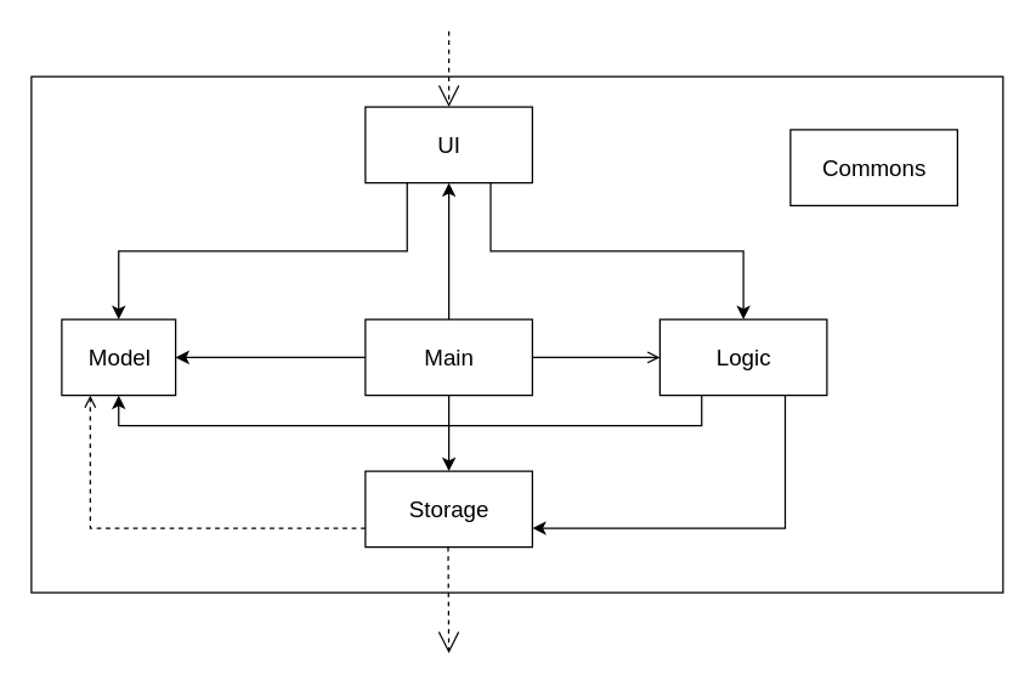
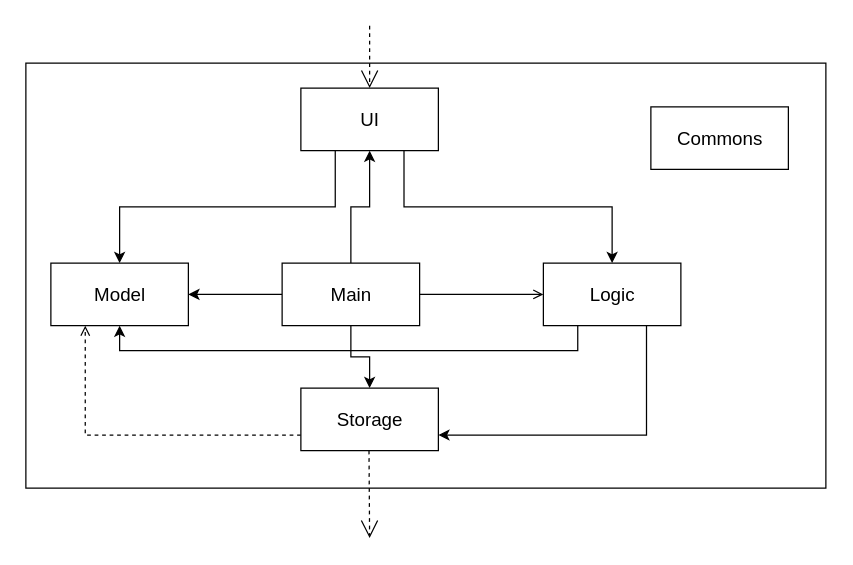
  <mxCell id="0" />
  <mxCell id="1" parent="0" />
  <mxCell id="2" value="" style="rounded=0;whiteSpace=wrap;html=1;fillColor=none;flipH=1;flipV=1;" parent="1" vertex="1"><mxGeometry y="50" width="640" height="340" as="geometry" x="20" /></mxCell>
  <mxCell id="3" style="edgeStyle=orthogonalEdgeStyle;rounded=0;orthogonalLoop=1;jettySize=auto;html=1;fontSize=15;exitX=0.25;exitY=1;exitDx=0;exitDy=0;" parent="1" source="5" target="9" edge="1"><mxGeometry relative="1" as="geometry" /></mxCell>
  <mxCell id="4" style="edgeStyle=orthogonalEdgeStyle;rounded=0;orthogonalLoop=1;jettySize=auto;html=1;entryX=0.5;entryY=0;entryDx=0;entryDy=0;fontSize=15;exitX=0.75;exitY=1;exitDx=0;exitDy=0;" parent="1" source="5" target="8" edge="1"><mxGeometry relative="1" as="geometry" /></mxCell>
  <mxCell id="5" value="&lt;font style=&quot;font-size: 15px;&quot;&gt;UI&lt;/font&gt;" style="html=1;" parent="1" vertex="1"><mxGeometry x="240" y="70" width="110" height="50" as="geometry" /></mxCell>
  <mxCell id="6" style="edgeStyle=orthogonalEdgeStyle;rounded=0;orthogonalLoop=1;jettySize=auto;html=1;entryX=1;entryY=0.75;entryDx=0;entryDy=0;fontSize=15;exitX=0.75;exitY=1;exitDx=0;exitDy=0;" parent="1" source="8" target="12" edge="1"><mxGeometry relative="1" as="geometry" /></mxCell>
  <mxCell id="7" style="edgeStyle=orthogonalEdgeStyle;rounded=0;orthogonalLoop=1;jettySize=auto;html=1;entryX=0.5;entryY=1;entryDx=0;entryDy=0;fontSize=15;exitX=0.25;exitY=1;exitDx=0;exitDy=0;" parent="1" source="8" target="9" edge="1"><mxGeometry relative="1" as="geometry" /></mxCell>
  <mxCell id="8" value="Logic" style="html=1;fontSize=15;" parent="1" vertex="1"><mxGeometry x="434" y="210" width="110" height="50" as="geometry" /></mxCell>
- <mxCell id="9" value="Model" style="html=1;fontSize=15;" parent="1" vertex="1"><mxGeometry x="40" y="210" width="75" height="50" as="geometry" /></mxCell>
+ <mxCell id="9" value="Model" style="html=1;fontSize=15;" parent="1" vertex="1"><mxGeometry x="40" y="210" width="110" height="50" as="geometry" /></mxCell>
  <mxCell id="10" value="Commons" style="html=1;fontSize=15;" parent="1" vertex="1"><mxGeometry x="520" y="85" width="110" height="50" as="geometry" /></mxCell>
  <mxCell id="11" style="edgeStyle=orthogonalEdgeStyle;rounded=0;orthogonalLoop=1;jettySize=auto;html=1;fontSize=15;dashed=1;entryX=0.25;entryY=1;entryDx=0;entryDy=0;exitX=0;exitY=0.75;exitDx=0;exitDy=0;endArrow=open;" parent="1" source="12" target="9" edge="1"><mxGeometry relative="1" as="geometry" /></mxCell>
  <mxCell id="12" value="Storage" style="html=1;fontSize=15;" parent="1" vertex="1"><mxGeometry x="240" y="310" width="110" height="50" as="geometry" /></mxCell>
  <mxCell id="13" style="edgeStyle=orthogonalEdgeStyle;rounded=0;orthogonalLoop=1;jettySize=auto;html=1;fontSize=15;" parent="1" source="17" target="12" edge="1"><mxGeometry relative="1" as="geometry" /></mxCell>
  <mxCell id="14" style="edgeStyle=orthogonalEdgeStyle;rounded=0;orthogonalLoop=1;jettySize=auto;html=1;entryX=1;entryY=0.5;entryDx=0;entryDy=0;fontSize=15;" parent="1" source="17" target="9" edge="1"><mxGeometry relative="1" as="geometry" /></mxCell>
  <mxCell id="15" style="edgeStyle=orthogonalEdgeStyle;rounded=0;orthogonalLoop=1;jettySize=auto;html=1;entryX=0;entryY=0.5;entryDx=0;entryDy=0;fontSize=15;endArrow=open;" parent="1" source="17" target="8" edge="1"><mxGeometry relative="1" as="geometry" /></mxCell>
  <mxCell id="16" style="edgeStyle=orthogonalEdgeStyle;rounded=0;orthogonalLoop=1;jettySize=auto;html=1;entryX=0.5;entryY=1;entryDx=0;entryDy=0;fontSize=15;" parent="1" source="17" target="5" edge="1"><mxGeometry relative="1" as="geometry" /></mxCell>
- <mxCell id="17" value="Main" style="html=1;fontSize=15;" parent="1" vertex="1"><mxGeometry x="240" y="210" width="110" height="50" as="geometry" /></mxCell>
+ <mxCell id="17" value="Main" style="html=1;fontSize=15;" parent="1" vertex="1"><mxGeometry x="225" y="210" width="110" height="50" as="geometry" /></mxCell>
  <mxCell id="18" value="" style="endArrow=open;endSize=12;dashed=1;html=1;rounded=0;fontSize=15;entryX=0.5;entryY=0;entryDx=0;entryDy=0;" parent="1" target="5" edge="1"><mxGeometry y="45" width="160" relative="1" as="geometry"><mxPoint x="295" y="20" as="sourcePoint" /><mxPoint x="400" y="140" as="targetPoint" /><mxPoint as="offset" /></mxGeometry></mxCell>
  <mxCell id="19" value="" style="endArrow=open;endSize=12;dashed=1;html=1;rounded=0;fontSize=15;" edge="1" parent="1"><mxGeometry y="45" width="160" relative="1" as="geometry"><mxPoint x="294.5" y="360" as="sourcePoint" /><mxPoint x="295" y="430" as="targetPoint" /><mxPoint as="offset" /></mxGeometry></mxCell>
